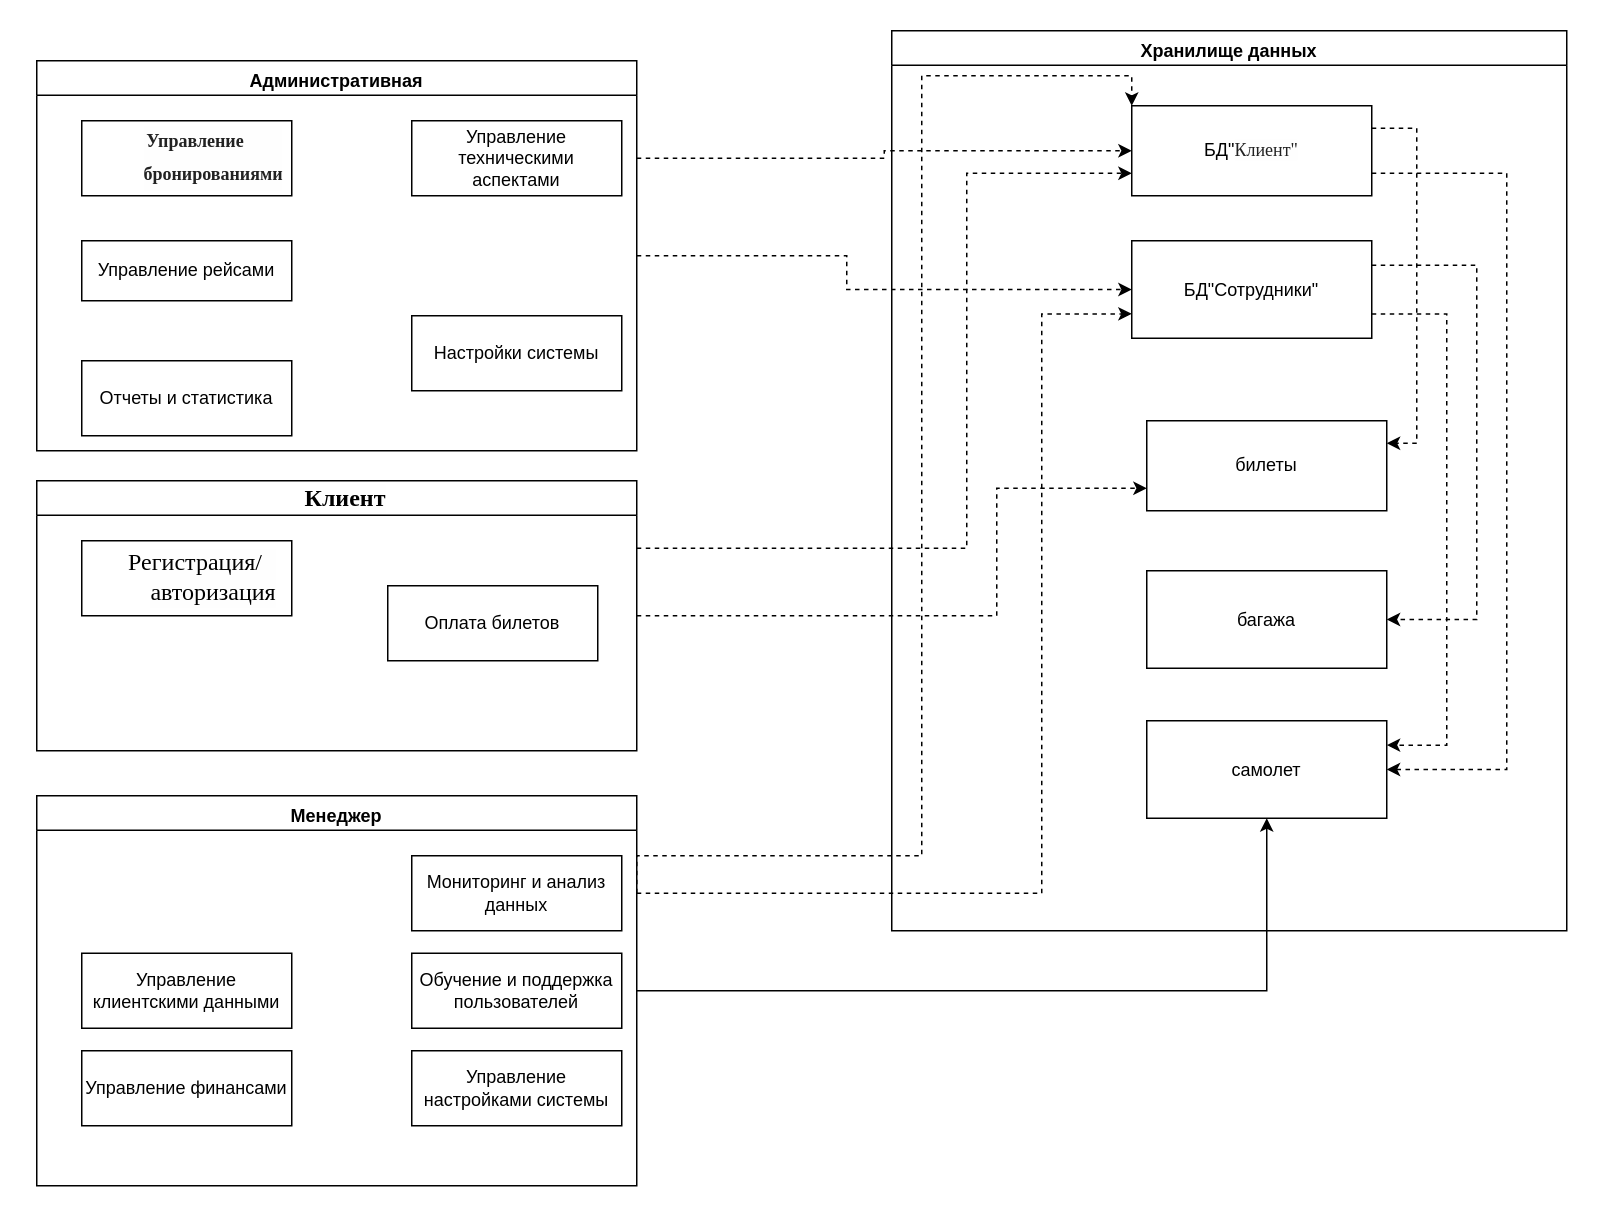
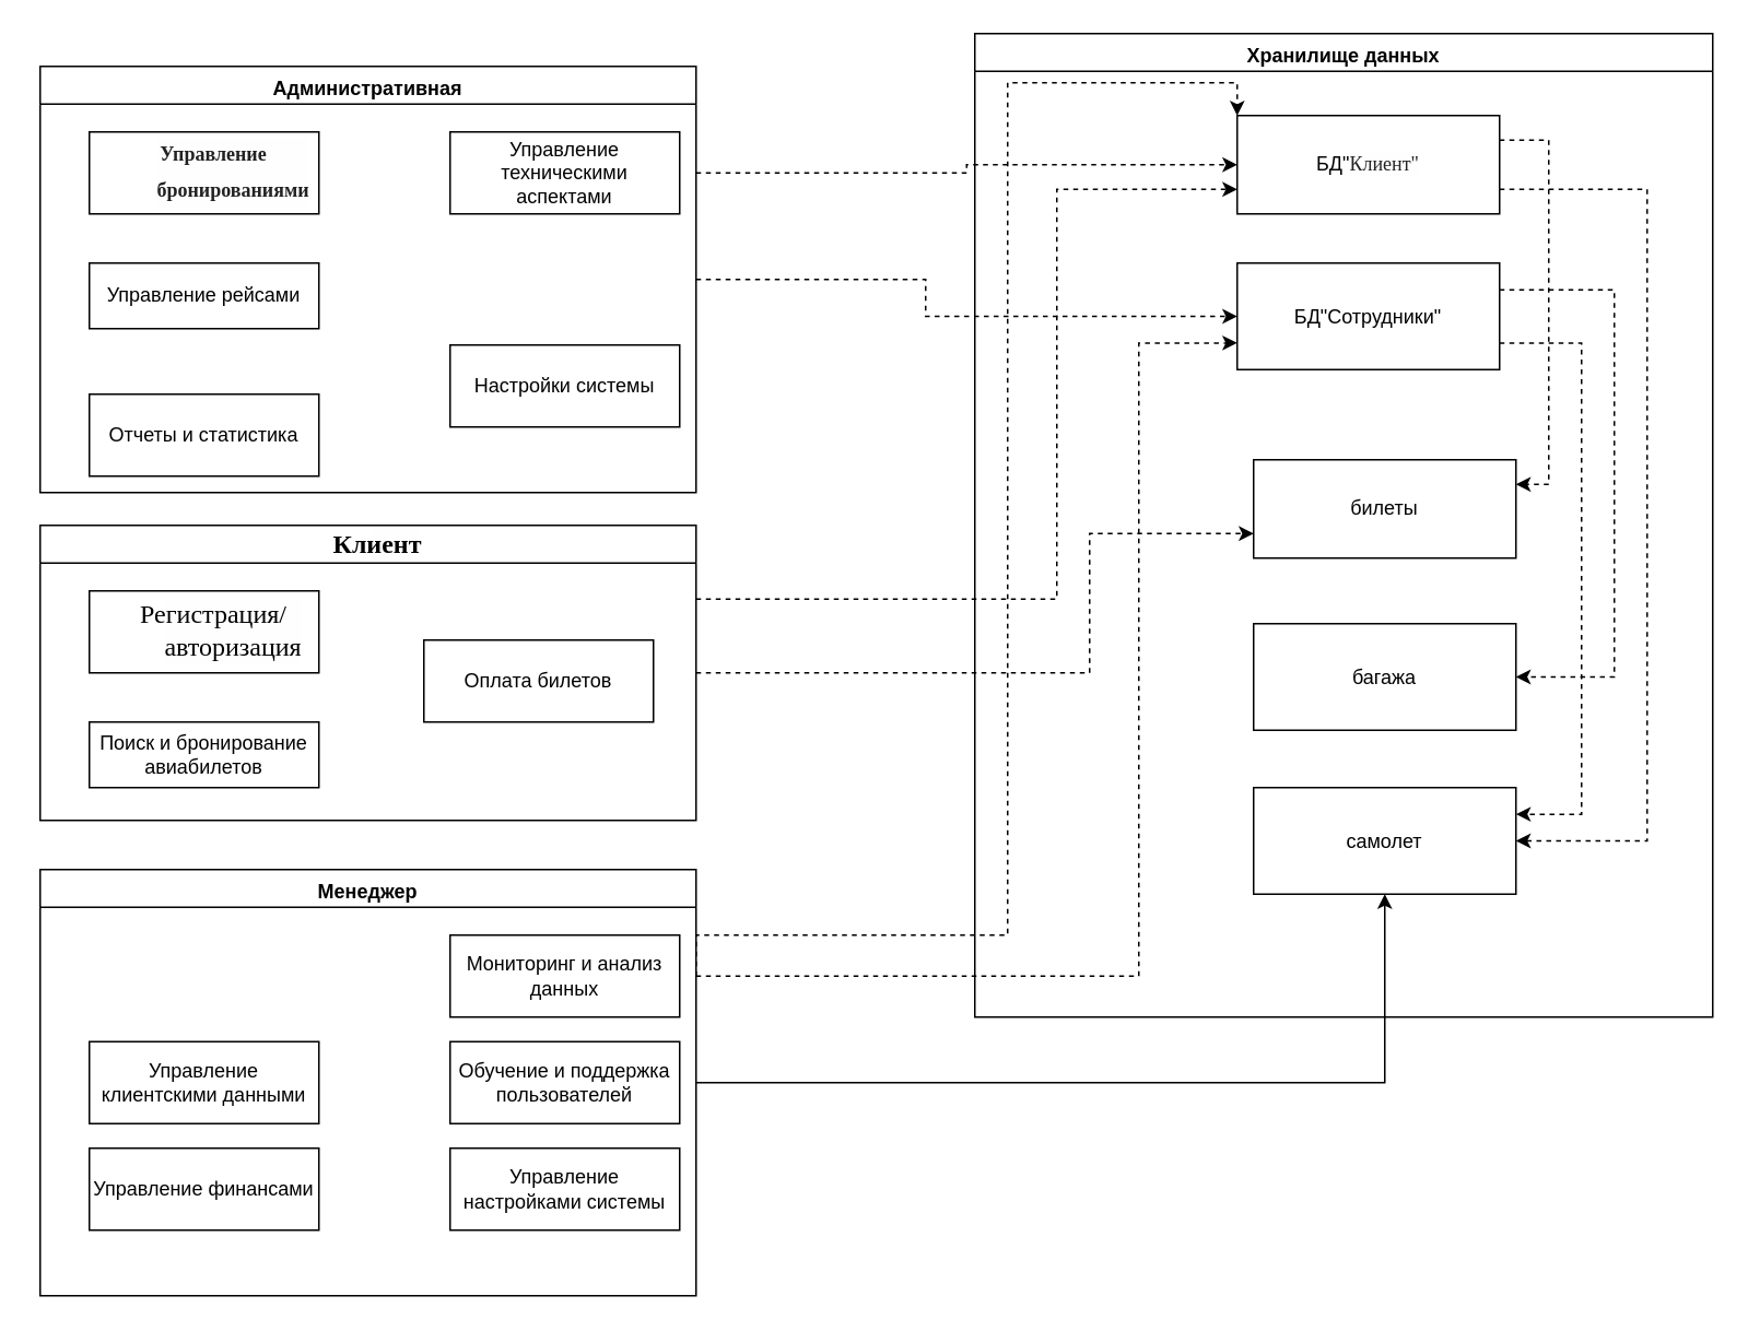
  <mxCell id="0" />
  <mxCell id="1" parent="0" />
  <mxCell id="2" style="edgeStyle=orthogonalEdgeStyle;rounded=0;orthogonalLoop=1;jettySize=auto;html=1;exitX=1;exitY=0.5;exitDx=0;exitDy=0;entryX=0;entryY=0.5;entryDx=0;entryDy=0;dashed=1;" edge="1" parent="1" source="4" target="19"><mxGeometry relative="1" as="geometry"><Array as="points"><mxPoint x="560" y="170" /><mxPoint x="560" y="193" /></Array></mxGeometry></mxCell>
  <mxCell id="3" style="edgeStyle=orthogonalEdgeStyle;rounded=0;orthogonalLoop=1;jettySize=auto;html=1;exitX=1;exitY=0.25;exitDx=0;exitDy=0;entryX=0;entryY=0.5;entryDx=0;entryDy=0;dashed=1;" edge="1" parent="1" source="4" target="13"><mxGeometry relative="1" as="geometry" /></mxCell>
  <mxCell id="4" value="Административная&lt;span style=&quot;font-size: medium; font-weight: 400; text-align: start;&quot;&gt;&lt;/span&gt;" style="swimlane;whiteSpace=wrap;html=1;" vertex="1" parent="1"><mxGeometry x="20" y="40" width="400" height="260" as="geometry" /></mxCell>
  <mxCell id="5" value="&lt;h4 style=&quot;margin: 15pt 45pt 15pt 72pt; font-family: &amp;quot;Times New Roman&amp;quot;, serif; text-indent: -18pt; line-height: 18.4px; background: rgb(254, 254, 254);&quot;&gt;&lt;span style=&quot;line-height: 21.467px; color: rgb(34, 34, 34);&quot; lang=&quot;RU&quot;&gt;&lt;font style=&quot;font-size: 12px;&quot;&gt;Управление бронированиями&lt;/font&gt;&lt;/span&gt;&lt;/h4&gt;" style="rounded=0;whiteSpace=wrap;html=1;align=center;" vertex="1" parent="4"><mxGeometry x="30" y="40" width="140" height="50" as="geometry" /></mxCell>
  <mxCell id="6" value="Управление рейсами" style="rounded=0;whiteSpace=wrap;html=1;" vertex="1" parent="4"><mxGeometry x="30" y="120" width="140" height="40" as="geometry" /></mxCell>
  <mxCell id="7" value="Отчеты и статистика" style="rounded=0;whiteSpace=wrap;html=1;" vertex="1" parent="4"><mxGeometry x="30" y="200" width="140" height="50" as="geometry" /></mxCell>
  <mxCell id="8" value="Настройки системы" style="rounded=0;whiteSpace=wrap;html=1;" vertex="1" parent="4"><mxGeometry x="250" y="170" width="140" height="50" as="geometry" /></mxCell>
  <mxCell id="9" value="Управление техническими аспектами" style="rounded=0;whiteSpace=wrap;html=1;" vertex="1" parent="4"><mxGeometry x="250" y="40" width="140" height="50" as="geometry" /></mxCell>
  <mxCell id="10" value="Хранилище данных&lt;span style=&quot;font-size: medium; font-weight: 400; text-align: start;&quot;&gt;&lt;/span&gt;" style="swimlane;whiteSpace=wrap;html=1;" vertex="1" parent="1"><mxGeometry x="590" y="20" width="450" height="600" as="geometry" /></mxCell>
  <mxCell id="11" style="edgeStyle=orthogonalEdgeStyle;rounded=0;orthogonalLoop=1;jettySize=auto;html=1;exitX=1;exitY=0.25;exitDx=0;exitDy=0;entryX=1;entryY=0.25;entryDx=0;entryDy=0;dashed=1;" edge="1" parent="10" source="13" target="14"><mxGeometry relative="1" as="geometry" /></mxCell>
  <mxCell id="12" style="edgeStyle=orthogonalEdgeStyle;rounded=0;orthogonalLoop=1;jettySize=auto;html=1;exitX=1;exitY=0.75;exitDx=0;exitDy=0;entryX=1;entryY=0.5;entryDx=0;entryDy=0;dashed=1;" edge="1" parent="10" source="13" target="16"><mxGeometry relative="1" as="geometry"><Array as="points"><mxPoint x="410" y="95" /><mxPoint x="410" y="493" /></Array></mxGeometry></mxCell>
  <mxCell id="13" value="БД&quot;&lt;span style=&quot;color: rgb(34, 34, 34); font-family: &amp;quot;Times New Roman&amp;quot;, serif; background-color: rgb(254, 254, 254); text-indent: -18pt;&quot;&gt;Клиент&quot;&lt;/span&gt;" style="rounded=0;whiteSpace=wrap;html=1;align=center;" vertex="1" parent="10"><mxGeometry x="160" y="50" width="160" height="60" as="geometry" /></mxCell>
  <mxCell id="14" value="билеты" style="rounded=0;whiteSpace=wrap;html=1;" vertex="1" parent="10"><mxGeometry x="170" y="260" width="160" height="60" as="geometry" /></mxCell>
  <mxCell id="15" value="багажа" style="rounded=0;whiteSpace=wrap;html=1;" vertex="1" parent="10"><mxGeometry x="170" y="360" width="160" height="65" as="geometry" /></mxCell>
  <mxCell id="16" value="самолет" style="rounded=0;whiteSpace=wrap;html=1;" vertex="1" parent="10"><mxGeometry x="170" y="460" width="160" height="65" as="geometry" /></mxCell>
  <mxCell id="17" style="edgeStyle=orthogonalEdgeStyle;rounded=0;orthogonalLoop=1;jettySize=auto;html=1;exitX=1;exitY=0.25;exitDx=0;exitDy=0;entryX=1;entryY=0.5;entryDx=0;entryDy=0;dashed=1;" edge="1" parent="10" source="19" target="15"><mxGeometry relative="1" as="geometry"><Array as="points"><mxPoint x="390" y="156" /><mxPoint x="390" y="393" /></Array></mxGeometry></mxCell>
  <mxCell id="18" style="edgeStyle=orthogonalEdgeStyle;rounded=0;orthogonalLoop=1;jettySize=auto;html=1;exitX=1;exitY=0.75;exitDx=0;exitDy=0;entryX=1;entryY=0.25;entryDx=0;entryDy=0;dashed=1;" edge="1" parent="10" source="19" target="16"><mxGeometry relative="1" as="geometry"><Array as="points"><mxPoint x="370" y="189" /><mxPoint x="370" y="476" /></Array></mxGeometry></mxCell>
  <mxCell id="19" value="БД&quot;Сотрудники&quot;" style="rounded=0;whiteSpace=wrap;html=1;" vertex="1" parent="10"><mxGeometry x="160" y="140" width="160" height="65" as="geometry" /></mxCell>
  <mxCell id="20" style="edgeStyle=orthogonalEdgeStyle;rounded=0;orthogonalLoop=1;jettySize=auto;html=1;exitX=1;exitY=0.25;exitDx=0;exitDy=0;entryX=0;entryY=0.75;entryDx=0;entryDy=0;dashed=1;" edge="1" parent="1" source="22" target="13"><mxGeometry relative="1" as="geometry"><Array as="points"><mxPoint x="640" y="365" /><mxPoint x="640" y="115" /></Array></mxGeometry></mxCell>
  <mxCell id="21" style="edgeStyle=orthogonalEdgeStyle;rounded=0;orthogonalLoop=1;jettySize=auto;html=1;exitX=1;exitY=0.5;exitDx=0;exitDy=0;entryX=0;entryY=0.75;entryDx=0;entryDy=0;dashed=1;" edge="1" parent="1" source="22" target="14"><mxGeometry relative="1" as="geometry"><Array as="points"><mxPoint x="660" y="410" /><mxPoint x="660" y="325" /></Array></mxGeometry></mxCell>
  <mxCell id="22" value="&lt;h4 style=&quot;border-color: var(--border-color); margin: 15pt 45pt 15pt 72pt; font-family: &amp;quot;Times New Roman&amp;quot;, serif; text-indent: -18pt; line-height: 18.4px; background: rgb(254, 254, 254);&quot;&gt;&lt;a style=&quot;border-color: var(--border-color); font-size: medium; text-align: start; text-indent: 0px;&quot; name=&quot;OLE_LINK49&quot;&gt;Клиент&lt;/a&gt;&lt;/h4&gt;" style="swimlane;whiteSpace=wrap;html=1;" vertex="1" parent="1"><mxGeometry x="20" y="320" width="400" height="180" as="geometry" /></mxCell>
  <mxCell id="23" value="&lt;h4 style=&quot;margin: 15pt 45pt 15pt 72pt; font-family: &amp;quot;Times New Roman&amp;quot;, serif; text-indent: -18pt; line-height: 18.4px; background: rgb(254, 254, 254);&quot;&gt;&lt;a style=&quot;font-size: medium; font-weight: 400; text-align: start; text-indent: 0px;&quot; name=&quot;OLE_LINK49&quot;&gt;Регистрация/авторизация&lt;/a&gt;&lt;br&gt;&lt;/h4&gt;" style="rounded=0;whiteSpace=wrap;html=1;align=center;" vertex="1" parent="22"><mxGeometry x="30" y="40" width="140" height="50" as="geometry" /></mxCell>
+ <mxCell id="24" value="Поиск и бронирование авиабилетов" style="rounded=0;whiteSpace=wrap;html=1;" vertex="1" parent="22"><mxGeometry x="30" y="120" width="140" height="40" as="geometry" /></mxCell>
  <mxCell id="25" value="Оплата билетов" style="rounded=0;whiteSpace=wrap;html=1;" vertex="1" parent="22"><mxGeometry x="234" y="70" width="140" height="50" as="geometry" /></mxCell>
  <mxCell id="26" style="edgeStyle=orthogonalEdgeStyle;rounded=0;orthogonalLoop=1;jettySize=auto;html=1;exitX=1;exitY=0.25;exitDx=0;exitDy=0;entryX=0;entryY=0.75;entryDx=0;entryDy=0;dashed=1;" edge="1" parent="1" source="29" target="19"><mxGeometry relative="1" as="geometry"><Array as="points"><mxPoint x="690" y="595" /><mxPoint x="690" y="209" /></Array></mxGeometry></mxCell>
  <mxCell id="27" style="edgeStyle=orthogonalEdgeStyle;rounded=0;orthogonalLoop=1;jettySize=auto;html=1;exitX=1;exitY=0.25;exitDx=0;exitDy=0;entryX=0;entryY=0;entryDx=0;entryDy=0;dashed=1;" edge="1" parent="1" source="29" target="13"><mxGeometry relative="1" as="geometry"><Array as="points"><mxPoint x="420" y="570" /><mxPoint x="610" y="570" /><mxPoint x="610" y="50" /><mxPoint x="750" y="50" /></Array></mxGeometry></mxCell>
  <mxCell id="28" style="edgeStyle=orthogonalEdgeStyle;rounded=0;orthogonalLoop=1;jettySize=auto;html=1;exitX=1;exitY=0.5;exitDx=0;exitDy=0;entryX=0.5;entryY=1;entryDx=0;entryDy=0;dashed=0;" edge="1" parent="1" source="29" target="16"><mxGeometry relative="1" as="geometry" /></mxCell>
  <mxCell id="29" value="Менеджер&lt;span style=&quot;font-size: medium; font-weight: 400; text-align: start;&quot;&gt;&lt;/span&gt;" style="swimlane;whiteSpace=wrap;html=1;" vertex="1" parent="1"><mxGeometry x="20" y="530" width="400" height="260" as="geometry" /></mxCell>
  <mxCell id="30" value="Управление финансами" style="rounded=0;whiteSpace=wrap;html=1;" vertex="1" parent="29"><mxGeometry x="30" y="170" width="140" height="50" as="geometry" /></mxCell>
  <mxCell id="31" value="Управление настройками системы" style="rounded=0;whiteSpace=wrap;html=1;" vertex="1" parent="29"><mxGeometry x="250" y="170" width="140" height="50" as="geometry" /></mxCell>
  <mxCell id="32" value="Мониторинг и анализ данных" style="rounded=0;whiteSpace=wrap;html=1;" vertex="1" parent="29"><mxGeometry x="250" y="40" width="140" height="50" as="geometry" /></mxCell>
  <mxCell id="33" value="Управление клиентскими данными" style="rounded=0;whiteSpace=wrap;html=1;" vertex="1" parent="29"><mxGeometry x="30" y="105" width="140" height="50" as="geometry" /></mxCell>
  <mxCell id="34" value="Обучение и поддержка пользователей" style="rounded=0;whiteSpace=wrap;html=1;" vertex="1" parent="29"><mxGeometry x="250" y="105" width="140" height="50" as="geometry" /></mxCell>
